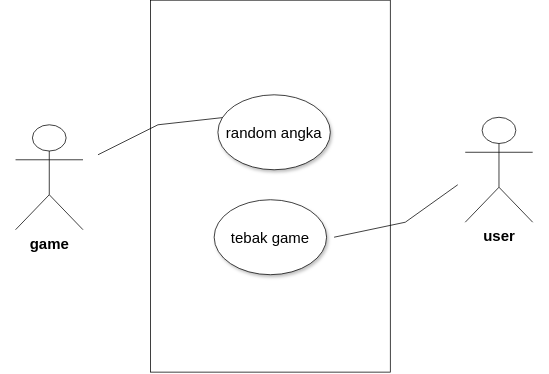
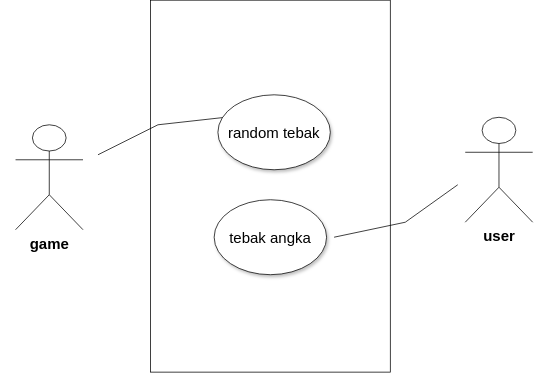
  <mxCell id="0" />
  <mxCell id="1" parent="0" />
  <mxCell id="2" value="&lt;font style=&quot;font-size: 20px;&quot;&gt;&lt;b&gt;game&lt;/b&gt;&lt;/font&gt;" style="shape=umlActor;verticalLabelPosition=bottom;verticalAlign=top;html=1;outlineConnect=0;" vertex="1" parent="1"><mxGeometry x="20" y="99" width="90" height="140" as="geometry" /></mxCell>
  <mxCell id="3" value="" style="rounded=0;whiteSpace=wrap;html=1;rotation=-90;" vertex="1" parent="1"><mxGeometry x="111.88" y="20.87" width="496.25" height="320" as="geometry" /></mxCell>
  <mxCell id="4" value="" style="endArrow=none;html=1;rounded=0;" edge="1" parent="1"><mxGeometry width="50" height="50" relative="1" as="geometry"><mxPoint x="130" y="139" as="sourcePoint" /><mxPoint x="300" y="89" as="targetPoint" /><Array as="points"><mxPoint x="130" y="139" /><mxPoint x="210" y="99" /></Array></mxGeometry></mxCell>
  <mxCell id="5" value="" style="endArrow=none;html=1;rounded=0;" edge="1" parent="1"><mxGeometry width="50" height="50" relative="1" as="geometry"><mxPoint x="445" y="249" as="sourcePoint" /><mxPoint x="610" y="179" as="targetPoint" /><Array as="points"><mxPoint x="445" y="249" /><mxPoint x="540" y="229" /></Array></mxGeometry></mxCell>
  <mxCell id="6" value="&lt;font style=&quot;font-size: 20px;&quot;&gt;&lt;span&gt;user&lt;/span&gt;&lt;/font&gt;" style="shape=umlActor;verticalLabelPosition=bottom;verticalAlign=top;html=1;outlineConnect=0;fontStyle=1" vertex="1" parent="1"><mxGeometry x="620" y="89" width="90" height="140" as="geometry" /></mxCell>
  <mxCell id="7" value="" style="ellipse;whiteSpace=wrap;html=1;shadow=1;" vertex="1" parent="1"><mxGeometry x="290" y="59" width="150" height="100" as="geometry" /></mxCell>
- <mxCell id="8" value="&lt;span style=&quot;font-size: 20px;&quot;&gt;random angka&lt;/span&gt;" style="text;html=1;align=center;verticalAlign=middle;whiteSpace=wrap;rounded=0;" vertex="1" parent="1"><mxGeometry x="240" y="44" width="250" height="130" as="geometry" /></mxCell>
+ <mxCell id="8" value="&lt;span style=&quot;font-size: 20px;&quot;&gt;random tebak&lt;/span&gt;" style="text;html=1;align=center;verticalAlign=middle;whiteSpace=wrap;rounded=0;" vertex="1" parent="1"><mxGeometry x="240" y="44" width="250" height="130" as="geometry" /></mxCell>
  <mxCell id="9" value="" style="ellipse;whiteSpace=wrap;html=1;shadow=1;" vertex="1" parent="1"><mxGeometry x="285" y="199" width="150" height="100" as="geometry" /></mxCell>
- <mxCell id="10" value="&lt;span style=&quot;font-size: 20px;&quot;&gt;tebak game&lt;/span&gt;" style="text;html=1;strokeColor=none;fillColor=none;align=center;verticalAlign=middle;whiteSpace=wrap;rounded=0;" vertex="1" parent="1"><mxGeometry x="235" y="184" width="250" height="130" as="geometry" /></mxCell>
+ <mxCell id="10" value="&lt;span style=&quot;font-size: 20px;&quot;&gt;tebak angka&lt;/span&gt;" style="text;html=1;strokeColor=none;fillColor=none;align=center;verticalAlign=middle;whiteSpace=wrap;rounded=0;" vertex="1" parent="1"><mxGeometry x="235" y="184" width="250" height="130" as="geometry" /></mxCell>
